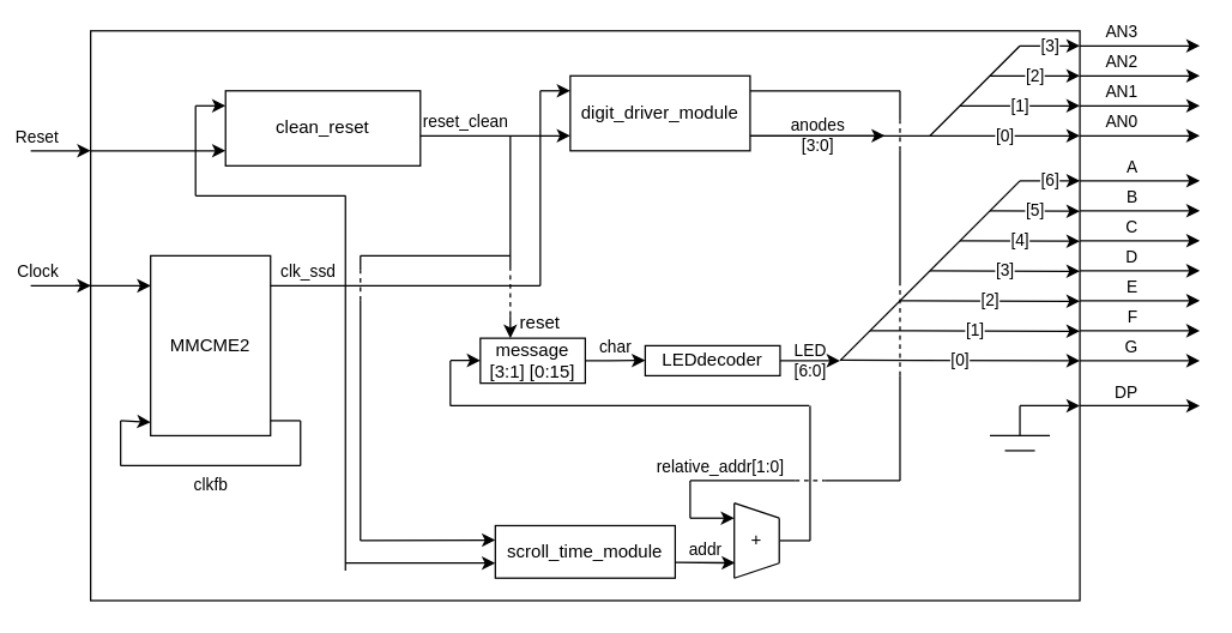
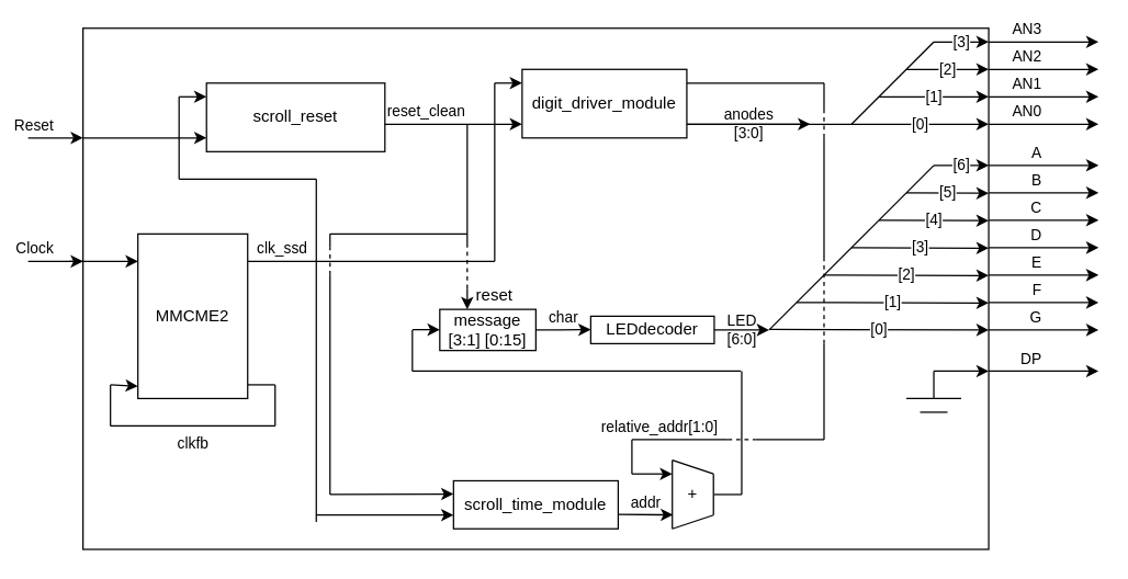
  <mxCell id="0" />
  <mxCell id="1" parent="0" />
  <mxCell id="2" value="" style="rounded=0;whiteSpace=wrap;html=1;fillColor=none;fontStyle=0" vertex="1" parent="1"><mxGeometry x="60" y="20" width="660" height="380" as="geometry" /></mxCell>
  <mxCell id="3" value="&lt;span&gt;AN3&lt;/span&gt;" style="endArrow=classic;html=1;labelPosition=left;verticalLabelPosition=top;align=right;verticalAlign=bottom;fontStyle=0" edge="1" parent="1"><mxGeometry width="50" height="50" relative="1" as="geometry"><mxPoint x="720" y="30" as="sourcePoint" /><mxPoint x="800" y="30" as="targetPoint" /></mxGeometry></mxCell>
  <mxCell id="4" value="&lt;span&gt;AN2&lt;br&gt;&lt;/span&gt;" style="endArrow=classic;html=1;labelPosition=left;verticalLabelPosition=top;align=right;verticalAlign=bottom;fontStyle=0" edge="1" parent="1"><mxGeometry width="50" height="50" relative="1" as="geometry"><mxPoint x="720" y="50" as="sourcePoint" /><mxPoint x="800" y="50" as="targetPoint" /></mxGeometry></mxCell>
  <mxCell id="5" value="&lt;span&gt;AN1&lt;/span&gt;" style="endArrow=classic;html=1;labelPosition=left;verticalLabelPosition=top;align=right;verticalAlign=bottom;fontStyle=0" edge="1" parent="1"><mxGeometry width="50" height="50" relative="1" as="geometry"><mxPoint x="720" y="70" as="sourcePoint" /><mxPoint x="800" y="70" as="targetPoint" /></mxGeometry></mxCell>
  <mxCell id="6" value="&lt;span&gt;AN0&lt;/span&gt;" style="endArrow=classic;html=1;labelPosition=left;verticalLabelPosition=top;align=right;verticalAlign=bottom;fontStyle=0" edge="1" parent="1"><mxGeometry width="50" height="50" relative="1" as="geometry"><mxPoint x="720" y="90" as="sourcePoint" /><mxPoint x="800" y="90" as="targetPoint" /></mxGeometry></mxCell>
  <mxCell id="7" value="&lt;span&gt;Clock&lt;/span&gt;" style="endArrow=classic;html=1;labelPosition=left;verticalLabelPosition=top;align=right;verticalAlign=bottom;fontStyle=0" edge="1" parent="1"><mxGeometry width="50" height="50" relative="1" as="geometry"><mxPoint x="20" y="190" as="sourcePoint" /><mxPoint x="60" y="190" as="targetPoint" /></mxGeometry></mxCell>
  <mxCell id="8" value="&lt;span&gt;Reset&lt;/span&gt;" style="endArrow=classic;html=1;labelPosition=left;verticalLabelPosition=top;align=right;verticalAlign=bottom;fontStyle=0" edge="1" parent="1"><mxGeometry width="50" height="50" relative="1" as="geometry"><mxPoint x="20" y="100" as="sourcePoint" /><mxPoint x="60" y="100" as="targetPoint" /></mxGeometry></mxCell>
  <mxCell id="9" value="&lt;span&gt;A&lt;/span&gt;" style="endArrow=classic;html=1;labelPosition=left;verticalLabelPosition=top;align=right;verticalAlign=bottom;fontStyle=0" edge="1" parent="1"><mxGeometry width="50" height="50" relative="1" as="geometry"><mxPoint x="720" y="120" as="sourcePoint" /><mxPoint x="800" y="120" as="targetPoint" /></mxGeometry></mxCell>
  <mxCell id="10" value="&lt;span&gt;B&lt;br&gt;&lt;/span&gt;" style="endArrow=classic;html=1;labelPosition=left;verticalLabelPosition=top;align=right;verticalAlign=bottom;fontStyle=0" edge="1" parent="1"><mxGeometry width="50" height="50" relative="1" as="geometry"><mxPoint x="720" y="140" as="sourcePoint" /><mxPoint x="800" y="140" as="targetPoint" /></mxGeometry></mxCell>
  <mxCell id="11" value="&lt;span&gt;C&lt;/span&gt;" style="endArrow=classic;html=1;labelPosition=left;verticalLabelPosition=top;align=right;verticalAlign=bottom;fontStyle=0" edge="1" parent="1"><mxGeometry width="50" height="50" relative="1" as="geometry"><mxPoint x="720" y="160" as="sourcePoint" /><mxPoint x="800" y="160" as="targetPoint" /></mxGeometry></mxCell>
  <mxCell id="12" value="&lt;span&gt;D&lt;/span&gt;" style="endArrow=classic;html=1;labelPosition=left;verticalLabelPosition=top;align=right;verticalAlign=bottom;fontStyle=0" edge="1" parent="1"><mxGeometry width="50" height="50" relative="1" as="geometry"><mxPoint x="720" y="180" as="sourcePoint" /><mxPoint x="800" y="180" as="targetPoint" /></mxGeometry></mxCell>
  <mxCell id="13" value="&lt;span&gt;E&lt;/span&gt;" style="endArrow=classic;html=1;labelPosition=left;verticalLabelPosition=top;align=right;verticalAlign=bottom;fontStyle=0" edge="1" parent="1"><mxGeometry width="50" height="50" relative="1" as="geometry"><mxPoint x="720" y="200" as="sourcePoint" /><mxPoint x="800" y="200" as="targetPoint" /></mxGeometry></mxCell>
  <mxCell id="14" value="&lt;span&gt;F&lt;br&gt;&lt;/span&gt;" style="endArrow=classic;html=1;labelPosition=left;verticalLabelPosition=top;align=right;verticalAlign=bottom;fontStyle=0" edge="1" parent="1"><mxGeometry width="50" height="50" relative="1" as="geometry"><mxPoint x="720" y="220" as="sourcePoint" /><mxPoint x="800" y="220" as="targetPoint" /></mxGeometry></mxCell>
  <mxCell id="15" value="&lt;span&gt;G&lt;/span&gt;" style="endArrow=classic;html=1;labelPosition=left;verticalLabelPosition=top;align=right;verticalAlign=bottom;fontStyle=0" edge="1" parent="1"><mxGeometry width="50" height="50" relative="1" as="geometry"><mxPoint x="720" y="240" as="sourcePoint" /><mxPoint x="800" y="240" as="targetPoint" /></mxGeometry></mxCell>
  <mxCell id="16" value="&lt;span&gt;DP&lt;/span&gt;" style="endArrow=classic;html=1;labelPosition=left;verticalLabelPosition=top;align=right;verticalAlign=bottom;fontStyle=0" edge="1" parent="1"><mxGeometry width="50" height="50" relative="1" as="geometry"><mxPoint x="720" y="270" as="sourcePoint" /><mxPoint x="800" y="270" as="targetPoint" /></mxGeometry></mxCell>
  <mxCell id="17" value="MMCME2" style="rounded=0;whiteSpace=wrap;html=1;fillColor=none;fontStyle=0" vertex="1" parent="1"><mxGeometry x="100" y="170" width="80" height="120" as="geometry" /></mxCell>
  <mxCell id="18" value="" style="endArrow=none;html=1;rounded=0;fontStyle=0" edge="1" parent="1"><mxGeometry width="50" height="50" relative="1" as="geometry"><mxPoint x="180" y="280" as="sourcePoint" /><mxPoint x="200" y="280" as="targetPoint" /></mxGeometry></mxCell>
  <mxCell id="19" value="" style="endArrow=none;html=1;rounded=0;fontStyle=0" edge="1" parent="1"><mxGeometry width="50" height="50" relative="1" as="geometry"><mxPoint x="200" y="310" as="sourcePoint" /><mxPoint x="200" y="280" as="targetPoint" /></mxGeometry></mxCell>
  <mxCell id="20" value="clkfb" style="endArrow=none;html=1;rounded=0;labelBackgroundColor=none;labelPosition=center;verticalLabelPosition=bottom;align=center;verticalAlign=top;fontStyle=0" edge="1" parent="1"><mxGeometry width="50" height="50" relative="1" as="geometry"><mxPoint x="200" y="310" as="sourcePoint" /><mxPoint x="80" y="310" as="targetPoint" /></mxGeometry></mxCell>
  <mxCell id="21" value="" style="endArrow=none;html=1;rounded=0;fontStyle=0" edge="1" parent="1"><mxGeometry width="50" height="50" relative="1" as="geometry"><mxPoint x="80" y="310" as="sourcePoint" /><mxPoint x="80" y="280" as="targetPoint" /></mxGeometry></mxCell>
  <mxCell id="22" value="" style="endArrow=classic;html=1;rounded=0;fontStyle=0" edge="1" parent="1"><mxGeometry width="50" height="50" relative="1" as="geometry"><mxPoint x="80" y="280" as="sourcePoint" /><mxPoint x="100" y="281" as="targetPoint" /></mxGeometry></mxCell>
  <mxCell id="23" value="" style="endArrow=classic;html=1;rounded=0;fontStyle=0" edge="1" parent="1"><mxGeometry width="50" height="50" relative="1" as="geometry"><mxPoint x="50" y="190" as="sourcePoint" /><mxPoint x="100" y="190" as="targetPoint" /></mxGeometry></mxCell>
  <mxCell id="24" value="clk_ssd" style="endArrow=none;html=1;rounded=0;labelBackgroundColor=none;labelPosition=center;verticalLabelPosition=top;align=center;verticalAlign=bottom;fontStyle=0" edge="1" parent="1"><mxGeometry width="50" height="50" relative="1" as="geometry"><mxPoint x="180" y="190" as="sourcePoint" /><mxPoint x="230" y="190" as="targetPoint" /></mxGeometry></mxCell>
  <mxCell id="25" value="" style="endArrow=none;html=1;rounded=0;fontStyle=0" edge="1" parent="1"><mxGeometry width="50" height="50" relative="1" as="geometry"><mxPoint x="230" y="190" as="sourcePoint" /><mxPoint x="360" y="190" as="targetPoint" /></mxGeometry></mxCell>
  <mxCell id="26" value="[0]" style="endArrow=classic;html=1;rounded=0;fontStyle=0" edge="1" parent="1"><mxGeometry width="50" height="50" relative="1" as="geometry"><mxPoint x="620" y="90" as="sourcePoint" /><mxPoint x="720" y="90" as="targetPoint" /></mxGeometry></mxCell>
  <mxCell id="27" value="[1]" style="endArrow=classic;html=1;rounded=0;fontStyle=0" edge="1" parent="1"><mxGeometry width="50" height="50" relative="1" as="geometry"><mxPoint x="640" y="70" as="sourcePoint" /><mxPoint x="720" y="70" as="targetPoint" /></mxGeometry></mxCell>
  <mxCell id="28" value="[2]" style="endArrow=classic;html=1;rounded=0;fontStyle=0" edge="1" parent="1"><mxGeometry width="50" height="50" relative="1" as="geometry"><mxPoint x="660" y="50" as="sourcePoint" /><mxPoint x="720" y="50" as="targetPoint" /></mxGeometry></mxCell>
  <mxCell id="29" value="" style="endArrow=none;html=1;rounded=0;fontStyle=0" edge="1" parent="1"><mxGeometry width="50" height="50" relative="1" as="geometry"><mxPoint x="620" y="90" as="sourcePoint" /><mxPoint x="680" y="30" as="targetPoint" /></mxGeometry></mxCell>
  <mxCell id="30" value="[3]" style="endArrow=classic;html=1;rounded=0;fontStyle=0" edge="1" parent="1"><mxGeometry width="50" height="50" relative="1" as="geometry"><mxPoint x="680" y="30" as="sourcePoint" /><mxPoint x="720" y="30" as="targetPoint" /></mxGeometry></mxCell>
  <mxCell id="31" value="" style="endArrow=none;html=1;rounded=0;fontStyle=0" edge="1" parent="1"><mxGeometry width="50" height="50" relative="1" as="geometry"><mxPoint x="500" y="90" as="sourcePoint" /><mxPoint x="620" y="90" as="targetPoint" /></mxGeometry></mxCell>
  <mxCell id="32" value="&lt;span&gt;digit_driver_module&lt;/span&gt;" style="rounded=0;whiteSpace=wrap;html=1;fillColor=none;fontStyle=0" vertex="1" parent="1"><mxGeometry x="380" y="50" width="120" height="50" as="geometry" /></mxCell>
  <mxCell id="33" value="reset_clean" style="endArrow=classic;html=1;rounded=0;labelPosition=center;verticalLabelPosition=top;align=center;verticalAlign=bottom;labelBackgroundColor=none;fontStyle=0" edge="1" parent="1"><mxGeometry x="-0.4" width="50" height="50" relative="1" as="geometry"><mxPoint x="280" y="90" as="sourcePoint" /><mxPoint x="380" y="90" as="targetPoint" /><mxPoint as="offset" /></mxGeometry></mxCell>
  <mxCell id="34" value="&lt;div&gt;anodes&lt;/div&gt;&lt;div&gt;[3:0]&lt;br&gt;&lt;/div&gt;" style="endArrow=classic;html=1;rounded=0;labelPosition=center;verticalLabelPosition=middle;align=center;verticalAlign=middle;labelBackgroundColor=none;fontStyle=0" edge="1" parent="1"><mxGeometry width="50" height="50" relative="1" as="geometry"><mxPoint x="500" y="90" as="sourcePoint" /><mxPoint x="590" y="90" as="targetPoint" /></mxGeometry></mxCell>
  <mxCell id="35" value="" style="endArrow=none;html=1;rounded=0;fontStyle=0" edge="1" parent="1"><mxGeometry width="50" height="50" relative="1" as="geometry"><mxPoint x="360" y="190" as="sourcePoint" /><mxPoint x="360" y="60" as="targetPoint" /></mxGeometry></mxCell>
  <mxCell id="36" value="" style="endArrow=classic;html=1;rounded=0;fontStyle=0" edge="1" parent="1"><mxGeometry width="50" height="50" relative="1" as="geometry"><mxPoint x="360" y="60" as="sourcePoint" /><mxPoint x="380" y="60" as="targetPoint" /></mxGeometry></mxCell>
- <mxCell id="37" value="&lt;span&gt;clean_reset&lt;/span&gt;" style="rounded=0;whiteSpace=wrap;html=1;fontColor=default;fillColor=none;fontStyle=0" vertex="1" parent="1"><mxGeometry x="150" y="60" width="130" height="50" as="geometry" /></mxCell>
+ <mxCell id="37" value="&lt;span&gt;scroll_reset&lt;/span&gt;" style="rounded=0;whiteSpace=wrap;html=1;fontColor=default;fillColor=none;fontStyle=0" vertex="1" parent="1"><mxGeometry x="150" y="60" width="130" height="50" as="geometry" /></mxCell>
  <mxCell id="38" value="" style="endArrow=none;html=1;rounded=0;fontStyle=0" edge="1" parent="1"><mxGeometry width="50" height="50" relative="1" as="geometry"><mxPoint x="230" y="190" as="sourcePoint" /><mxPoint x="230" y="130" as="targetPoint" /></mxGeometry></mxCell>
  <mxCell id="39" value="" style="endArrow=none;html=1;rounded=0;fontStyle=0" edge="1" parent="1"><mxGeometry width="50" height="50" relative="1" as="geometry"><mxPoint x="130" y="130" as="sourcePoint" /><mxPoint x="230" y="130" as="targetPoint" /></mxGeometry></mxCell>
  <mxCell id="40" value="" style="endArrow=none;html=1;rounded=0;fontStyle=0" edge="1" parent="1"><mxGeometry width="50" height="50" relative="1" as="geometry"><mxPoint x="130" y="130" as="sourcePoint" /><mxPoint x="130" y="70" as="targetPoint" /></mxGeometry></mxCell>
  <mxCell id="41" value="" style="endArrow=classic;html=1;rounded=0;fontStyle=0" edge="1" parent="1"><mxGeometry width="50" height="50" relative="1" as="geometry"><mxPoint x="130" y="70" as="sourcePoint" /><mxPoint x="150" y="70" as="targetPoint" /></mxGeometry></mxCell>
  <mxCell id="42" value="" style="endArrow=classic;html=1;rounded=0;fontStyle=0" edge="1" parent="1"><mxGeometry width="50" height="50" relative="1" as="geometry"><mxPoint x="60" y="100" as="sourcePoint" /><mxPoint x="150" y="100" as="targetPoint" /></mxGeometry></mxCell>
  <mxCell id="43" value="&lt;span&gt;LEDdecoder&lt;/span&gt;" style="rounded=0;whiteSpace=wrap;html=1;fillColor=none;fontStyle=0" vertex="1" parent="1"><mxGeometry x="430" y="230" width="90" height="20" as="geometry" /></mxCell>
  <mxCell id="44" value="&lt;span&gt;LED&lt;br&gt;[6:0]&lt;/span&gt;" style="endArrow=classic;html=1;labelBackgroundColor=none;fontStyle=0" edge="1" parent="1"><mxGeometry width="50" height="50" relative="1" as="geometry"><mxPoint x="520" y="240" as="sourcePoint" /><mxPoint x="560" y="240" as="targetPoint" /></mxGeometry></mxCell>
  <mxCell id="45" value="" style="endArrow=none;html=1;rounded=0;fontStyle=0" edge="1" parent="1"><mxGeometry width="50" height="50" relative="1" as="geometry"><mxPoint x="680" y="290" as="sourcePoint" /><mxPoint x="680" y="270" as="targetPoint" /></mxGeometry></mxCell>
  <mxCell id="46" value="" style="endArrow=none;html=1;rounded=0;fontStyle=0" edge="1" parent="1"><mxGeometry width="50" height="50" relative="1" as="geometry"><mxPoint x="660" y="290" as="sourcePoint" /><mxPoint x="700" y="290" as="targetPoint" /></mxGeometry></mxCell>
  <mxCell id="47" value="" style="endArrow=none;html=1;rounded=0;fontStyle=0" edge="1" parent="1"><mxGeometry width="50" height="50" relative="1" as="geometry"><mxPoint x="670" y="300" as="sourcePoint" /><mxPoint x="690" y="300" as="targetPoint" /></mxGeometry></mxCell>
  <mxCell id="48" value="" style="endArrow=classic;html=1;rounded=0;fontStyle=0" edge="1" parent="1"><mxGeometry width="50" height="50" relative="1" as="geometry"><mxPoint x="680" y="270" as="sourcePoint" /><mxPoint x="720" y="270" as="targetPoint" /></mxGeometry></mxCell>
  <mxCell id="49" value="[6]" style="endArrow=classic;html=1;rounded=0;fontStyle=0" edge="1" parent="1"><mxGeometry width="50" height="50" relative="1" as="geometry"><mxPoint x="680" y="120" as="sourcePoint" /><mxPoint x="720" y="120" as="targetPoint" /></mxGeometry></mxCell>
  <mxCell id="50" value="" style="endArrow=none;html=1;rounded=0;fontStyle=0" edge="1" parent="1"><mxGeometry width="50" height="50" relative="1" as="geometry"><mxPoint x="560" y="240" as="sourcePoint" /><mxPoint x="680" y="120" as="targetPoint" /></mxGeometry></mxCell>
  <mxCell id="51" value="[0]" style="endArrow=classic;html=1;rounded=0;fontStyle=0" edge="1" parent="1"><mxGeometry width="50" height="50" relative="1" as="geometry"><mxPoint x="560" y="239.66" as="sourcePoint" /><mxPoint x="720" y="240" as="targetPoint" /></mxGeometry></mxCell>
  <mxCell id="52" value="[1]" style="endArrow=classic;html=1;rounded=0;fontStyle=0" edge="1" parent="1"><mxGeometry width="50" height="50" relative="1" as="geometry"><mxPoint x="580" y="220" as="sourcePoint" /><mxPoint x="720" y="220.34" as="targetPoint" /></mxGeometry></mxCell>
  <mxCell id="53" value="[2]" style="endArrow=classic;html=1;rounded=0;fontStyle=0" edge="1" parent="1"><mxGeometry width="50" height="50" relative="1" as="geometry"><mxPoint x="600" y="200" as="sourcePoint" /><mxPoint x="720" y="200.34" as="targetPoint" /></mxGeometry></mxCell>
  <mxCell id="54" value="[3]" style="endArrow=classic;html=1;rounded=0;fontStyle=0" edge="1" parent="1"><mxGeometry width="50" height="50" relative="1" as="geometry"><mxPoint x="620" y="180" as="sourcePoint" /><mxPoint x="720" y="180.34" as="targetPoint" /></mxGeometry></mxCell>
  <mxCell id="55" value="[4]" style="endArrow=classic;html=1;rounded=0;fontStyle=0" edge="1" parent="1"><mxGeometry width="50" height="50" relative="1" as="geometry"><mxPoint x="640" y="160" as="sourcePoint" /><mxPoint x="720" y="160.34" as="targetPoint" /></mxGeometry></mxCell>
  <mxCell id="56" value="[5]" style="endArrow=classic;html=1;rounded=0;fontStyle=0" edge="1" parent="1"><mxGeometry width="50" height="50" relative="1" as="geometry"><mxPoint x="660" y="140" as="sourcePoint" /><mxPoint x="720" y="140.34" as="targetPoint" /></mxGeometry></mxCell>
  <mxCell id="57" value="" style="endArrow=none;html=1;rounded=0;fontStyle=0" edge="1" parent="1"><mxGeometry width="50" height="50" relative="1" as="geometry"><mxPoint x="500" y="60" as="sourcePoint" /><mxPoint x="600" y="60" as="targetPoint" /></mxGeometry></mxCell>
  <mxCell id="58" value="&lt;div&gt;message&lt;/div&gt;&lt;div&gt;[3:1] [0:15]&lt;br&gt;&lt;/div&gt;" style="rounded=0;whiteSpace=wrap;html=1;" vertex="1" parent="1"><mxGeometry x="320" y="225" width="70" height="30" as="geometry" /></mxCell>
  <mxCell id="59" value="char" style="endArrow=classic;html=1;rounded=0;labelBackgroundColor=none;labelPosition=center;verticalLabelPosition=top;align=center;verticalAlign=bottom;exitX=1;exitY=0.5;exitDx=0;exitDy=0;" edge="1" parent="1" source="58"><mxGeometry width="50" height="50" relative="1" as="geometry"><mxPoint x="370" y="239.76" as="sourcePoint" /><mxPoint x="430" y="239.76" as="targetPoint" /></mxGeometry></mxCell>
  <mxCell id="60" value="" style="endArrow=classic;html=1;rounded=0;exitX=0;exitY=0;exitDx=0;exitDy=0;" edge="1" parent="1" source="61"><mxGeometry width="50" height="50" relative="1" as="geometry"><mxPoint x="340" y="90" as="sourcePoint" /><mxPoint x="340" y="225" as="targetPoint" /></mxGeometry></mxCell>
  <mxCell id="61" value="reset" style="text;html=1;strokeColor=none;fillColor=none;align=center;verticalAlign=middle;whiteSpace=wrap;rounded=0;" vertex="1" parent="1"><mxGeometry x="340" y="210" width="40" height="10" as="geometry" /></mxCell>
  <mxCell id="62" value="" style="endArrow=none;html=1;rounded=0;" edge="1" parent="1"><mxGeometry width="50" height="50" relative="1" as="geometry"><mxPoint x="230" y="380" as="sourcePoint" /><mxPoint x="230" y="190" as="targetPoint" /></mxGeometry></mxCell>
  <mxCell id="63" value="&lt;span&gt;scroll_time_module&lt;/span&gt;" style="rounded=0;whiteSpace=wrap;html=1;fontColor=default;fillColor=none;fontStyle=0" vertex="1" parent="1"><mxGeometry x="330" y="350" width="120" height="35" as="geometry" /></mxCell>
  <mxCell id="64" value="addr" style="endArrow=classic;html=1;rounded=0;labelPosition=center;verticalLabelPosition=top;align=center;verticalAlign=bottom;labelBackgroundColor=none;fontStyle=0" edge="1" parent="1"><mxGeometry width="50" height="50" relative="1" as="geometry"><mxPoint x="450" y="374.58" as="sourcePoint" /><mxPoint x="490" y="374.87" as="targetPoint" /></mxGeometry></mxCell>
  <mxCell id="65" value="" style="endArrow=none;dashed=1;html=1;rounded=0;" edge="1" parent="1"><mxGeometry width="50" height="50" relative="1" as="geometry"><mxPoint x="340" y="210" as="sourcePoint" /><mxPoint x="340" y="180" as="targetPoint" /></mxGeometry></mxCell>
  <mxCell id="66" value="" style="endArrow=none;html=1;rounded=0;" edge="1" parent="1"><mxGeometry width="50" height="50" relative="1" as="geometry"><mxPoint x="340" y="180" as="sourcePoint" /><mxPoint x="340" y="90" as="targetPoint" /></mxGeometry></mxCell>
  <mxCell id="67" value="" style="endArrow=none;dashed=1;html=1;rounded=0;" edge="1" parent="1"><mxGeometry width="50" height="50" relative="1" as="geometry"><mxPoint x="600" y="100" as="sourcePoint" /><mxPoint x="600" y="80" as="targetPoint" /></mxGeometry></mxCell>
  <mxCell id="68" value="" style="endArrow=none;html=1;rounded=0;" edge="1" parent="1"><mxGeometry width="50" height="50" relative="1" as="geometry"><mxPoint x="240" y="170" as="sourcePoint" /><mxPoint x="340" y="170" as="targetPoint" /></mxGeometry></mxCell>
  <mxCell id="69" value="" style="endArrow=none;html=1;rounded=0;" edge="1" parent="1"><mxGeometry width="50" height="50" relative="1" as="geometry"><mxPoint x="240" y="180" as="sourcePoint" /><mxPoint x="240" y="170" as="targetPoint" /></mxGeometry></mxCell>
  <mxCell id="70" value="" style="endArrow=none;dashed=1;html=1;rounded=0;" edge="1" parent="1"><mxGeometry width="50" height="50" relative="1" as="geometry"><mxPoint x="240" y="200" as="sourcePoint" /><mxPoint x="240" y="180" as="targetPoint" /></mxGeometry></mxCell>
  <mxCell id="71" value="" style="endArrow=none;html=1;rounded=0;" edge="1" parent="1"><mxGeometry width="50" height="50" relative="1" as="geometry"><mxPoint x="240" y="360" as="sourcePoint" /><mxPoint x="240" y="200" as="targetPoint" /></mxGeometry></mxCell>
  <mxCell id="72" value="" style="endArrow=classic;html=1;rounded=0;" edge="1" parent="1"><mxGeometry width="50" height="50" relative="1" as="geometry"><mxPoint x="230" y="375" as="sourcePoint" /><mxPoint x="330" y="375" as="targetPoint" /></mxGeometry></mxCell>
  <mxCell id="73" value="" style="endArrow=classic;html=1;rounded=0;" edge="1" parent="1"><mxGeometry width="50" height="50" relative="1" as="geometry"><mxPoint x="240" y="360" as="sourcePoint" /><mxPoint x="330" y="359.66" as="targetPoint" /></mxGeometry></mxCell>
  <mxCell id="74" value="" style="endArrow=none;html=1;rounded=0;fontStyle=0" edge="1" parent="1"><mxGeometry width="50" height="50" relative="1" as="geometry"><mxPoint x="489.43" y="385" as="sourcePoint" /><mxPoint x="489.43" y="335" as="targetPoint" /></mxGeometry></mxCell>
  <mxCell id="75" value="" style="endArrow=none;html=1;rounded=0;fontStyle=0" edge="1" parent="1"><mxGeometry width="50" height="50" relative="1" as="geometry"><mxPoint x="519.43" y="375" as="sourcePoint" /><mxPoint x="519.43" y="345" as="targetPoint" /></mxGeometry></mxCell>
  <mxCell id="76" value="" style="endArrow=none;html=1;rounded=0;fontStyle=0" edge="1" parent="1"><mxGeometry width="50" height="50" relative="1" as="geometry"><mxPoint x="489.43" y="385" as="sourcePoint" /><mxPoint x="519.43" y="375" as="targetPoint" /></mxGeometry></mxCell>
  <mxCell id="77" value="" style="endArrow=none;html=1;rounded=0;fontStyle=0" edge="1" parent="1"><mxGeometry width="50" height="50" relative="1" as="geometry"><mxPoint x="489.43" y="335" as="sourcePoint" /><mxPoint x="519.43" y="345" as="targetPoint" /><Array as="points"><mxPoint x="519.43" y="345" /></Array></mxGeometry></mxCell>
  <mxCell id="78" value="&lt;div&gt;+&lt;/div&gt;" style="text;html=1;align=center;verticalAlign=middle;resizable=0;points=[];autosize=1;strokeColor=none;fillColor=none;fontStyle=0" vertex="1" parent="1"><mxGeometry x="489.43" y="345" width="30" height="30" as="geometry" /></mxCell>
  <mxCell id="79" value="" style="endArrow=classic;html=1;rounded=0;" edge="1" parent="1"><mxGeometry width="50" height="50" relative="1" as="geometry"><mxPoint x="460" y="345" as="sourcePoint" /><mxPoint x="489.43" y="345" as="targetPoint" /></mxGeometry></mxCell>
  <mxCell id="80" value="" style="endArrow=none;html=1;rounded=0;" edge="1" parent="1"><mxGeometry width="50" height="50" relative="1" as="geometry"><mxPoint x="460" y="345" as="sourcePoint" /><mxPoint x="460" y="320" as="targetPoint" /></mxGeometry></mxCell>
  <mxCell id="81" value="&lt;br&gt;&lt;div&gt;relative_addr[1:0]&lt;br&gt;&lt;/div&gt;" style="endArrow=none;html=1;rounded=0;labelBackgroundColor=none;labelPosition=center;verticalLabelPosition=top;align=center;verticalAlign=bottom;" edge="1" parent="1"><mxGeometry x="-0.429" width="50" height="50" relative="1" as="geometry"><mxPoint x="460" y="320" as="sourcePoint" /><mxPoint x="530" y="320" as="targetPoint" /><mxPoint as="offset" /></mxGeometry></mxCell>
  <mxCell id="82" value="" style="endArrow=none;html=1;rounded=0;" edge="1" parent="1"><mxGeometry width="50" height="50" relative="1" as="geometry"><mxPoint x="600" y="80" as="sourcePoint" /><mxPoint x="600" y="60" as="targetPoint" /></mxGeometry></mxCell>
  <mxCell id="83" value="" style="endArrow=none;html=1;rounded=0;" edge="1" parent="1"><mxGeometry width="50" height="50" relative="1" as="geometry"><mxPoint x="600" y="190" as="sourcePoint" /><mxPoint x="600" y="100" as="targetPoint" /></mxGeometry></mxCell>
  <mxCell id="84" value="" style="endArrow=none;dashed=1;html=1;rounded=0;" edge="1" parent="1"><mxGeometry width="50" height="50" relative="1" as="geometry"><mxPoint x="600" y="250" as="sourcePoint" /><mxPoint x="600" y="190" as="targetPoint" /></mxGeometry></mxCell>
  <mxCell id="85" value="" style="endArrow=none;html=1;rounded=0;" edge="1" parent="1"><mxGeometry width="50" height="50" relative="1" as="geometry"><mxPoint x="520" y="360" as="sourcePoint" /><mxPoint x="540" y="360" as="targetPoint" /></mxGeometry></mxCell>
  <mxCell id="86" value="" style="endArrow=none;html=1;rounded=0;" edge="1" parent="1"><mxGeometry width="50" height="50" relative="1" as="geometry"><mxPoint x="540" y="360" as="sourcePoint" /><mxPoint x="540" y="270" as="targetPoint" /></mxGeometry></mxCell>
  <mxCell id="87" value="" style="endArrow=none;html=1;rounded=0;" edge="1" parent="1"><mxGeometry width="50" height="50" relative="1" as="geometry"><mxPoint x="300" y="270" as="sourcePoint" /><mxPoint x="539.43" y="270" as="targetPoint" /></mxGeometry></mxCell>
  <mxCell id="88" value="" style="endArrow=none;html=1;rounded=0;" edge="1" parent="1"><mxGeometry width="50" height="50" relative="1" as="geometry"><mxPoint x="300" y="270" as="sourcePoint" /><mxPoint x="300" y="240" as="targetPoint" /></mxGeometry></mxCell>
  <mxCell id="89" value="" style="endArrow=classic;html=1;rounded=0;" edge="1" parent="1"><mxGeometry width="50" height="50" relative="1" as="geometry"><mxPoint x="300" y="239.8" as="sourcePoint" /><mxPoint x="320" y="239.8" as="targetPoint" /></mxGeometry></mxCell>
  <mxCell id="90" value="" style="endArrow=none;dashed=1;html=1;rounded=0;" edge="1" parent="1"><mxGeometry width="50" height="50" relative="1" as="geometry"><mxPoint x="530" y="320" as="sourcePoint" /><mxPoint x="550" y="320" as="targetPoint" /></mxGeometry></mxCell>
  <mxCell id="91" value="" style="endArrow=none;html=1;rounded=0;" edge="1" parent="1"><mxGeometry width="50" height="50" relative="1" as="geometry"><mxPoint x="600" y="320" as="sourcePoint" /><mxPoint x="600" y="250" as="targetPoint" /></mxGeometry></mxCell>
  <mxCell id="92" value="" style="endArrow=none;html=1;rounded=0;" edge="1" parent="1"><mxGeometry width="50" height="50" relative="1" as="geometry"><mxPoint x="550" y="320" as="sourcePoint" /><mxPoint x="600" y="320" as="targetPoint" /></mxGeometry></mxCell>
